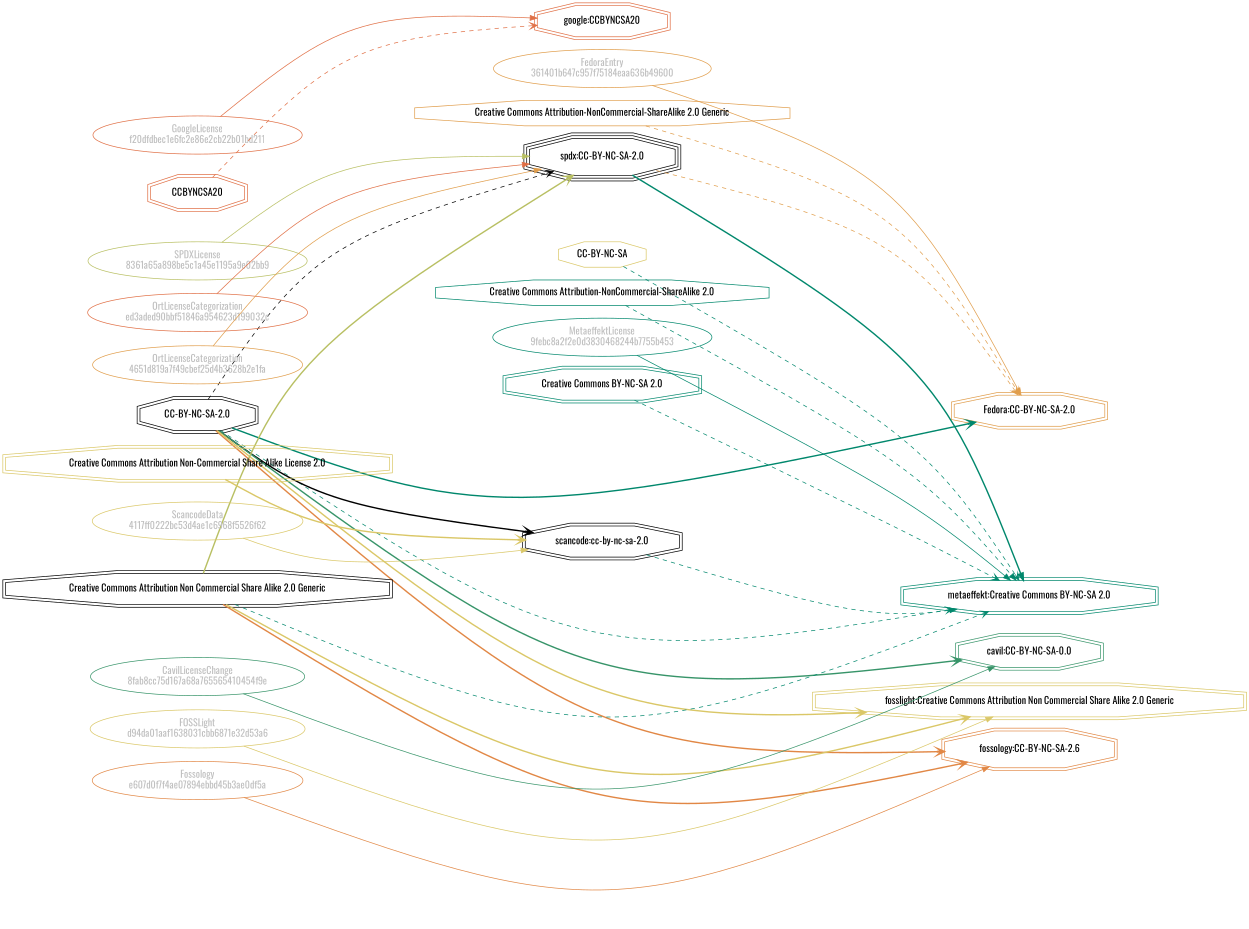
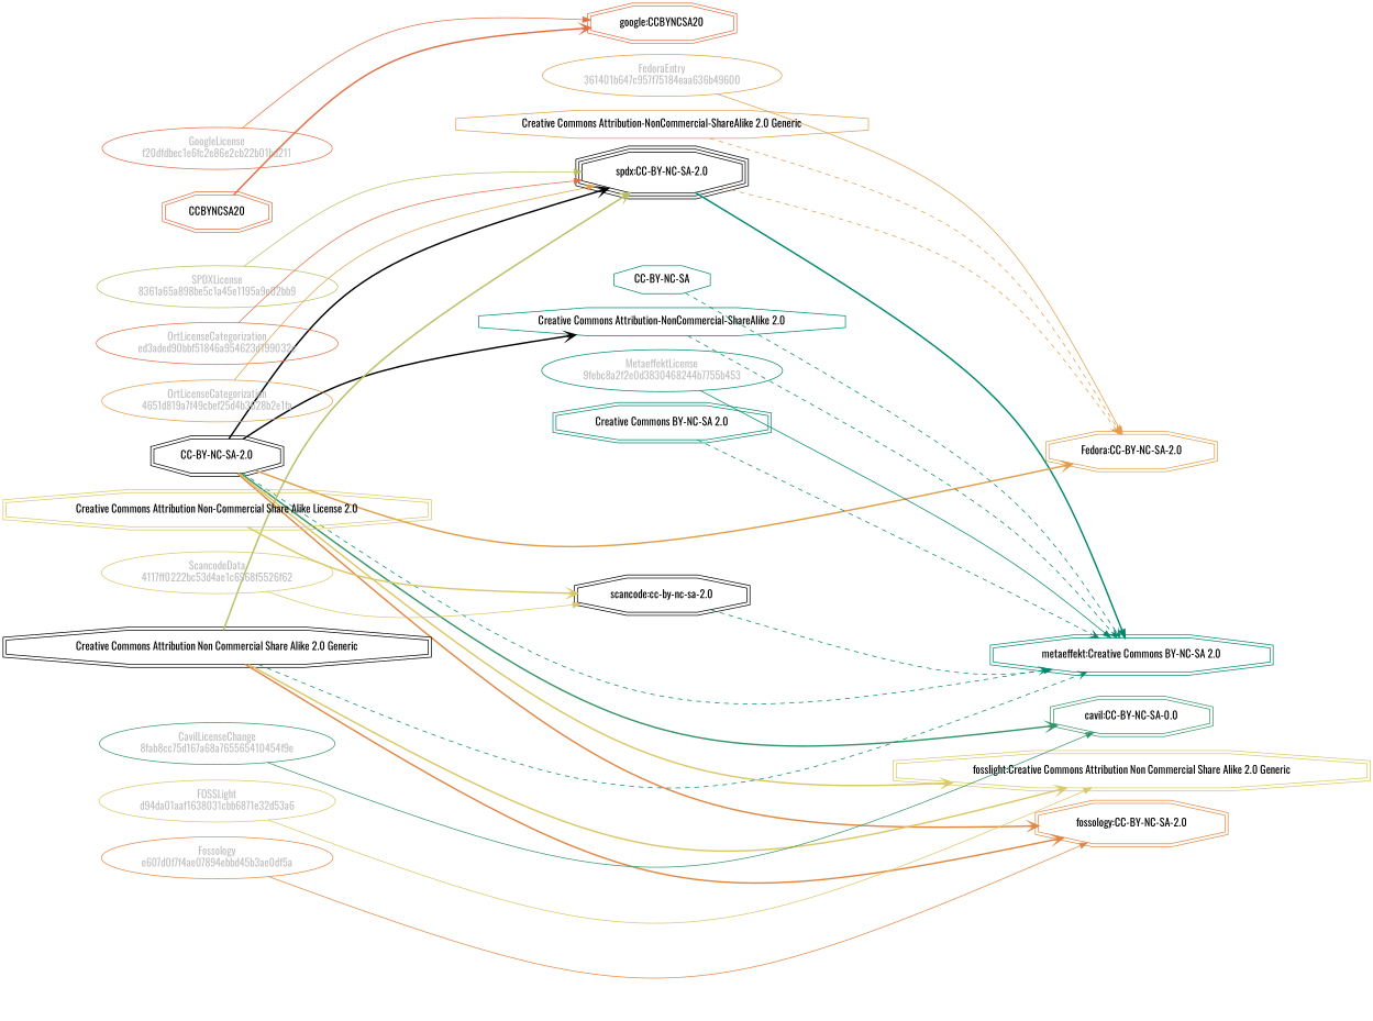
  strict digraph {
    fontname=Oswald
    rankdir=LR
    splines=curved
    node [color="#00876c" fontname=Oswald shape=doubleoctagon]
    edge [color="#00876c" fontname=Oswald weight=0.5 arrowhead=vee style=bold]
    n1 [color="#b8bf62" fillcolor="beige;1" fontcolor=gray label="SPDXLicense\n8361a65a898be5c1a45e1195a9e02bb9" shape=ellipse]
    n2 [label="spdx:CC-BY-NC-SA-2.0" shape=tripleoctagon color=""]
    n3 [color="#e09d4b" label="Fedora:CC-BY-NC-SA-2.0"]
    n4 [label="metaeffekt:Creative Commons BY-NC-SA 2.0"]
    n5 [color="#e06f45" label="google:CCBYNCSA20"]
    n6 [label="CC-BY-NC-SA-2.0" color=""]
    n7 [label="scancode:cc-by-nc-sa-2.0" color=""]
-   n8 [color="#e18745" label="fossology:CC-BY-NC-SA-2.6"]
+   n8 [color="#e18745" label="fossology:CC-BY-NC-SA-2.0"]
    n9 [color="#379469" label="cavil:CC-BY-NC-SA-0.0"]
    n10 [color="#dac767" label="fosslight:Creative Commons Attribution Non Commercial Share Alike 2.0 Generic"]
    n11 [label="Creative Commons Attribution Non Commercial Share Alike 2.0 Generic" color=""]
    n12 [color="#e06f45" fillcolor="beige;1" fontcolor=gray label="GoogleLicense\nf20dfdbec1e6fc2e86e2cb22b01bd211" shape=ellipse]
    n13 [color="#e06f45" label=CCBYNCSA20]
    n14 [color="#e09d4b" fillcolor="beige;1" fontcolor=gray label="FedoraEntry\n361401b647c957f75184eaa636b49600" shape=ellipse]
    n15 [color="#e09d4b" label="Creative Commons Attribution-NonCommercial-ShareAlike 2.0 Generic" shape=octagon]
    n16 [color="#dac767" fillcolor="beige;1" fontcolor=gray label="ScancodeData\n4117ff0222bc53d4ae1c6968f5526f62" shape=ellipse]
    n17 [color="#dac767" label="Creative Commons Attribution Non-Commercial Share Alike License 2.0"]
    n18 [color="#e18745" fillcolor="beige;1" fontcolor=gray label="Fossology\ne607d0f7f4ae07894ebbd45b3ae0df5a" shape=ellipse]
    n19 [color="#e06f45" fillcolor="beige;1" fontcolor=gray label="OrtLicenseCategorization\ned3aded90bbf51846a954623d199032c" shape=ellipse]
    n20 [color="#e09d4b" fillcolor="beige;1" fontcolor=gray label="OrtLicenseCategorization\n4651d819a7f49cbef25d4b3628b2e1fa" shape=ellipse]
    n21 [color="#379469" fillcolor="beige;1" fontcolor=gray label="CavilLicenseChange\n8fab8cc75d167a68a765565410454f9e" shape=ellipse]
-   n22 [color="#dac767" label="CC-BY-NC-SA" shape=octagon]
+   n22 [label="CC-BY-NC-SA" shape=octagon]
    n23 [fillcolor="beige;1" fontcolor=gray label="MetaeffektLicense\n9febc8a2f2e0d3830468244b7755b453" shape=ellipse]
    n24 [label="Creative Commons BY-NC-SA 2.0"]
    n25 [label="Creative Commons Attribution-NonCommercial-ShareAlike 2.0" shape=octagon]
    n26 [color="#dac767" fillcolor="beige;1" fontcolor=gray label="FOSSLight\nd94da01aaf1638031cbb6871e32d53a6" shape=ellipse]
    n1 -> n2 [color="#b8bf62" arrowhead="" style=""]
    n2 -> n3 [color="#e09d4b" style=dashed weight=0.7]
    n2 -> n4 [arrowhead=normal weight=0.7]
-   n6 -> n2 [style=dashed weight=0.7 color=""]
-   n6 -> n3 [weight=0.7]
+   n6 -> n2 [weight=0.7 color=""]
+   n6 -> n3 [color="#e09d4b" weight=0.7]
    n6 -> n4 [style=dashed]
-   n6 -> n7 [weight=0.7 color=""]
+   n6 -> n25 [weight=0.7 color=""]
    n6 -> n8 [color="#e18745" weight=0.7]
    n6 -> n9 [color="#379469" weight=0.7]
    n6 -> n10 [color="#dac767" weight=0.7]
    n7 -> n4 [arrowhead=normal style=dashed]
    n11 -> n2 [color="#b8bf62" weight=0.7]
    n11 -> n4 [style=dashed]
    n11 -> n8 [color="#e18745" weight=0.7]
    n11 -> n10 [color="#dac767" weight=0.7]
    n12 -> n5 [color="#e06f45" arrowhead="" style=""]
-   n13 -> n5 [color="#e06f45" style=dashed weight=0.7]
+   n13 -> n5 [color="#e06f45" weight=0.7]
    n14 -> n3 [color="#e09d4b" arrowhead="" style=""]
    n15 -> n3 [color="#e09d4b" style=dashed]
    n16 -> n7 [color="#dac767" arrowhead="" style=""]
    n17 -> n7 [color="#dac767" weight=0.7]
    n18 -> n8 [color="#e18745" arrowhead="" style=""]
    n19 -> n2 [color="#e06f45" arrowhead="" style=""]
    n20 -> n2 [color="#e09d4b" arrowhead="" style=""]
    n21 -> n9 [color="#379469" arrowhead="" style=""]
    n22 -> n4 [style=dashed]
    n23 -> n4 [arrowhead="" style=""]
    n24 -> n4 [style=dashed weight=0.7]
-   n25 -> n4 [arrowhead=normal style=dashed]
+   n25 -> n4 [style=dashed]
    n26 -> n10 [color="#dac767" arrowhead="" style=""]
  }
